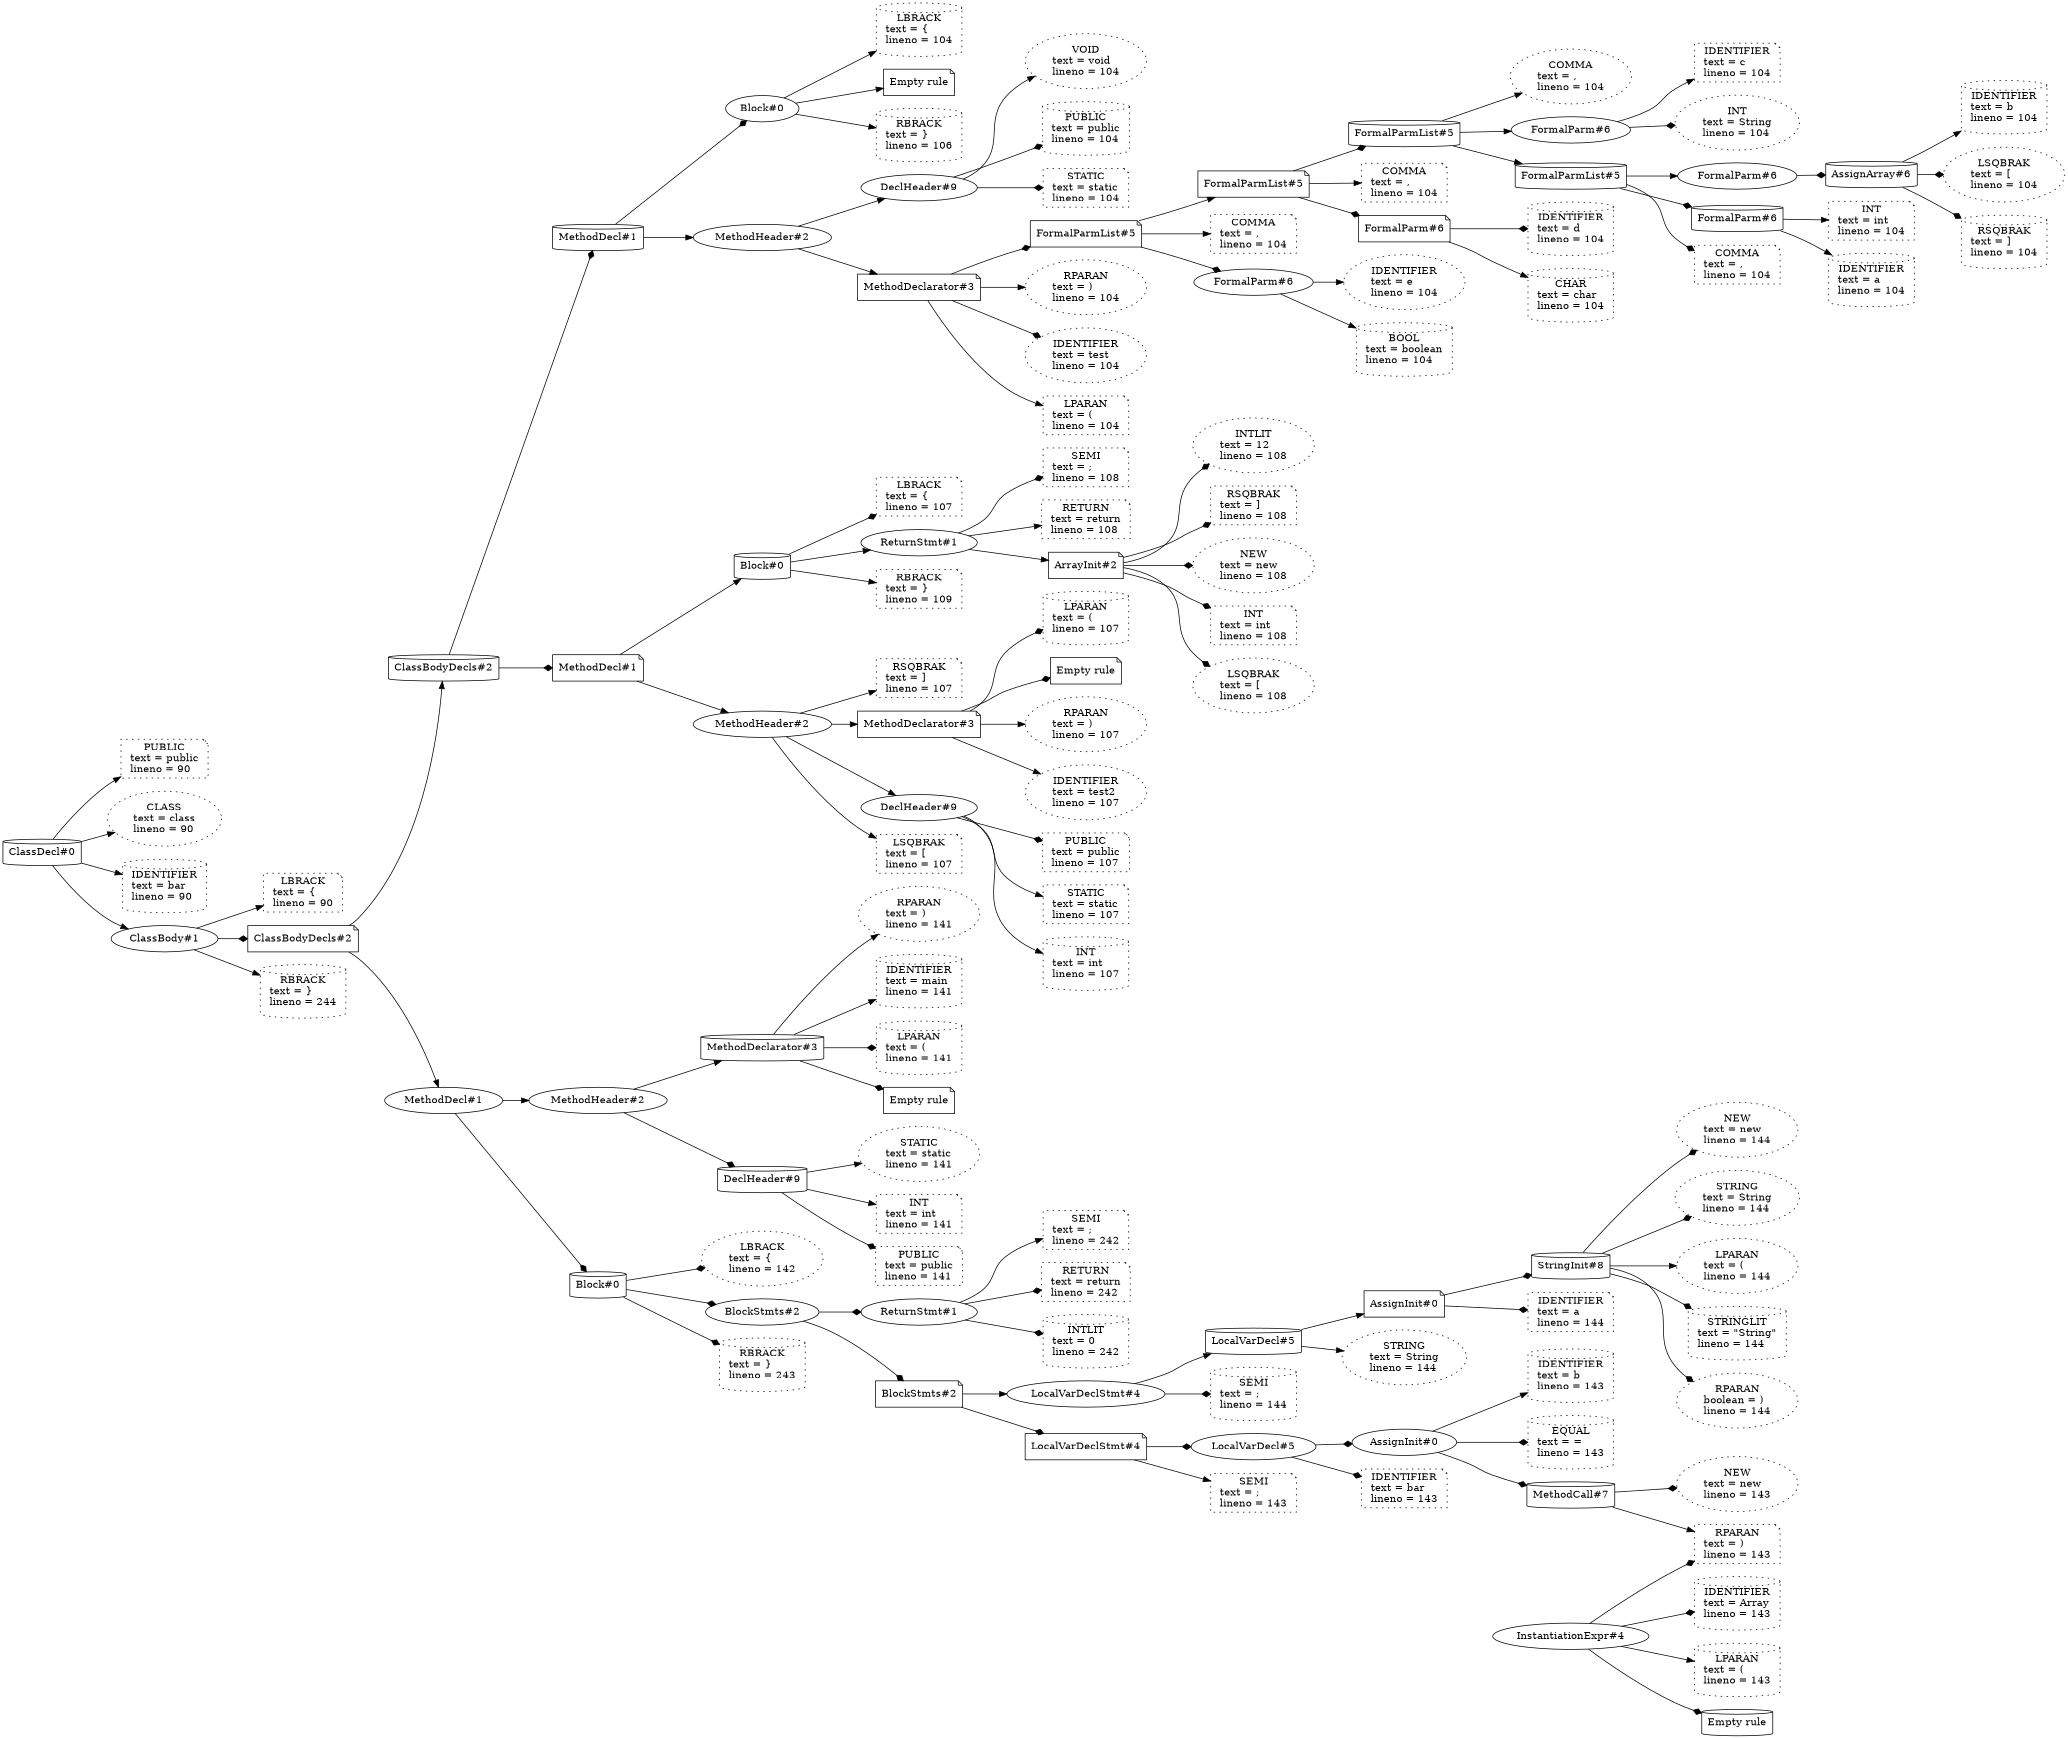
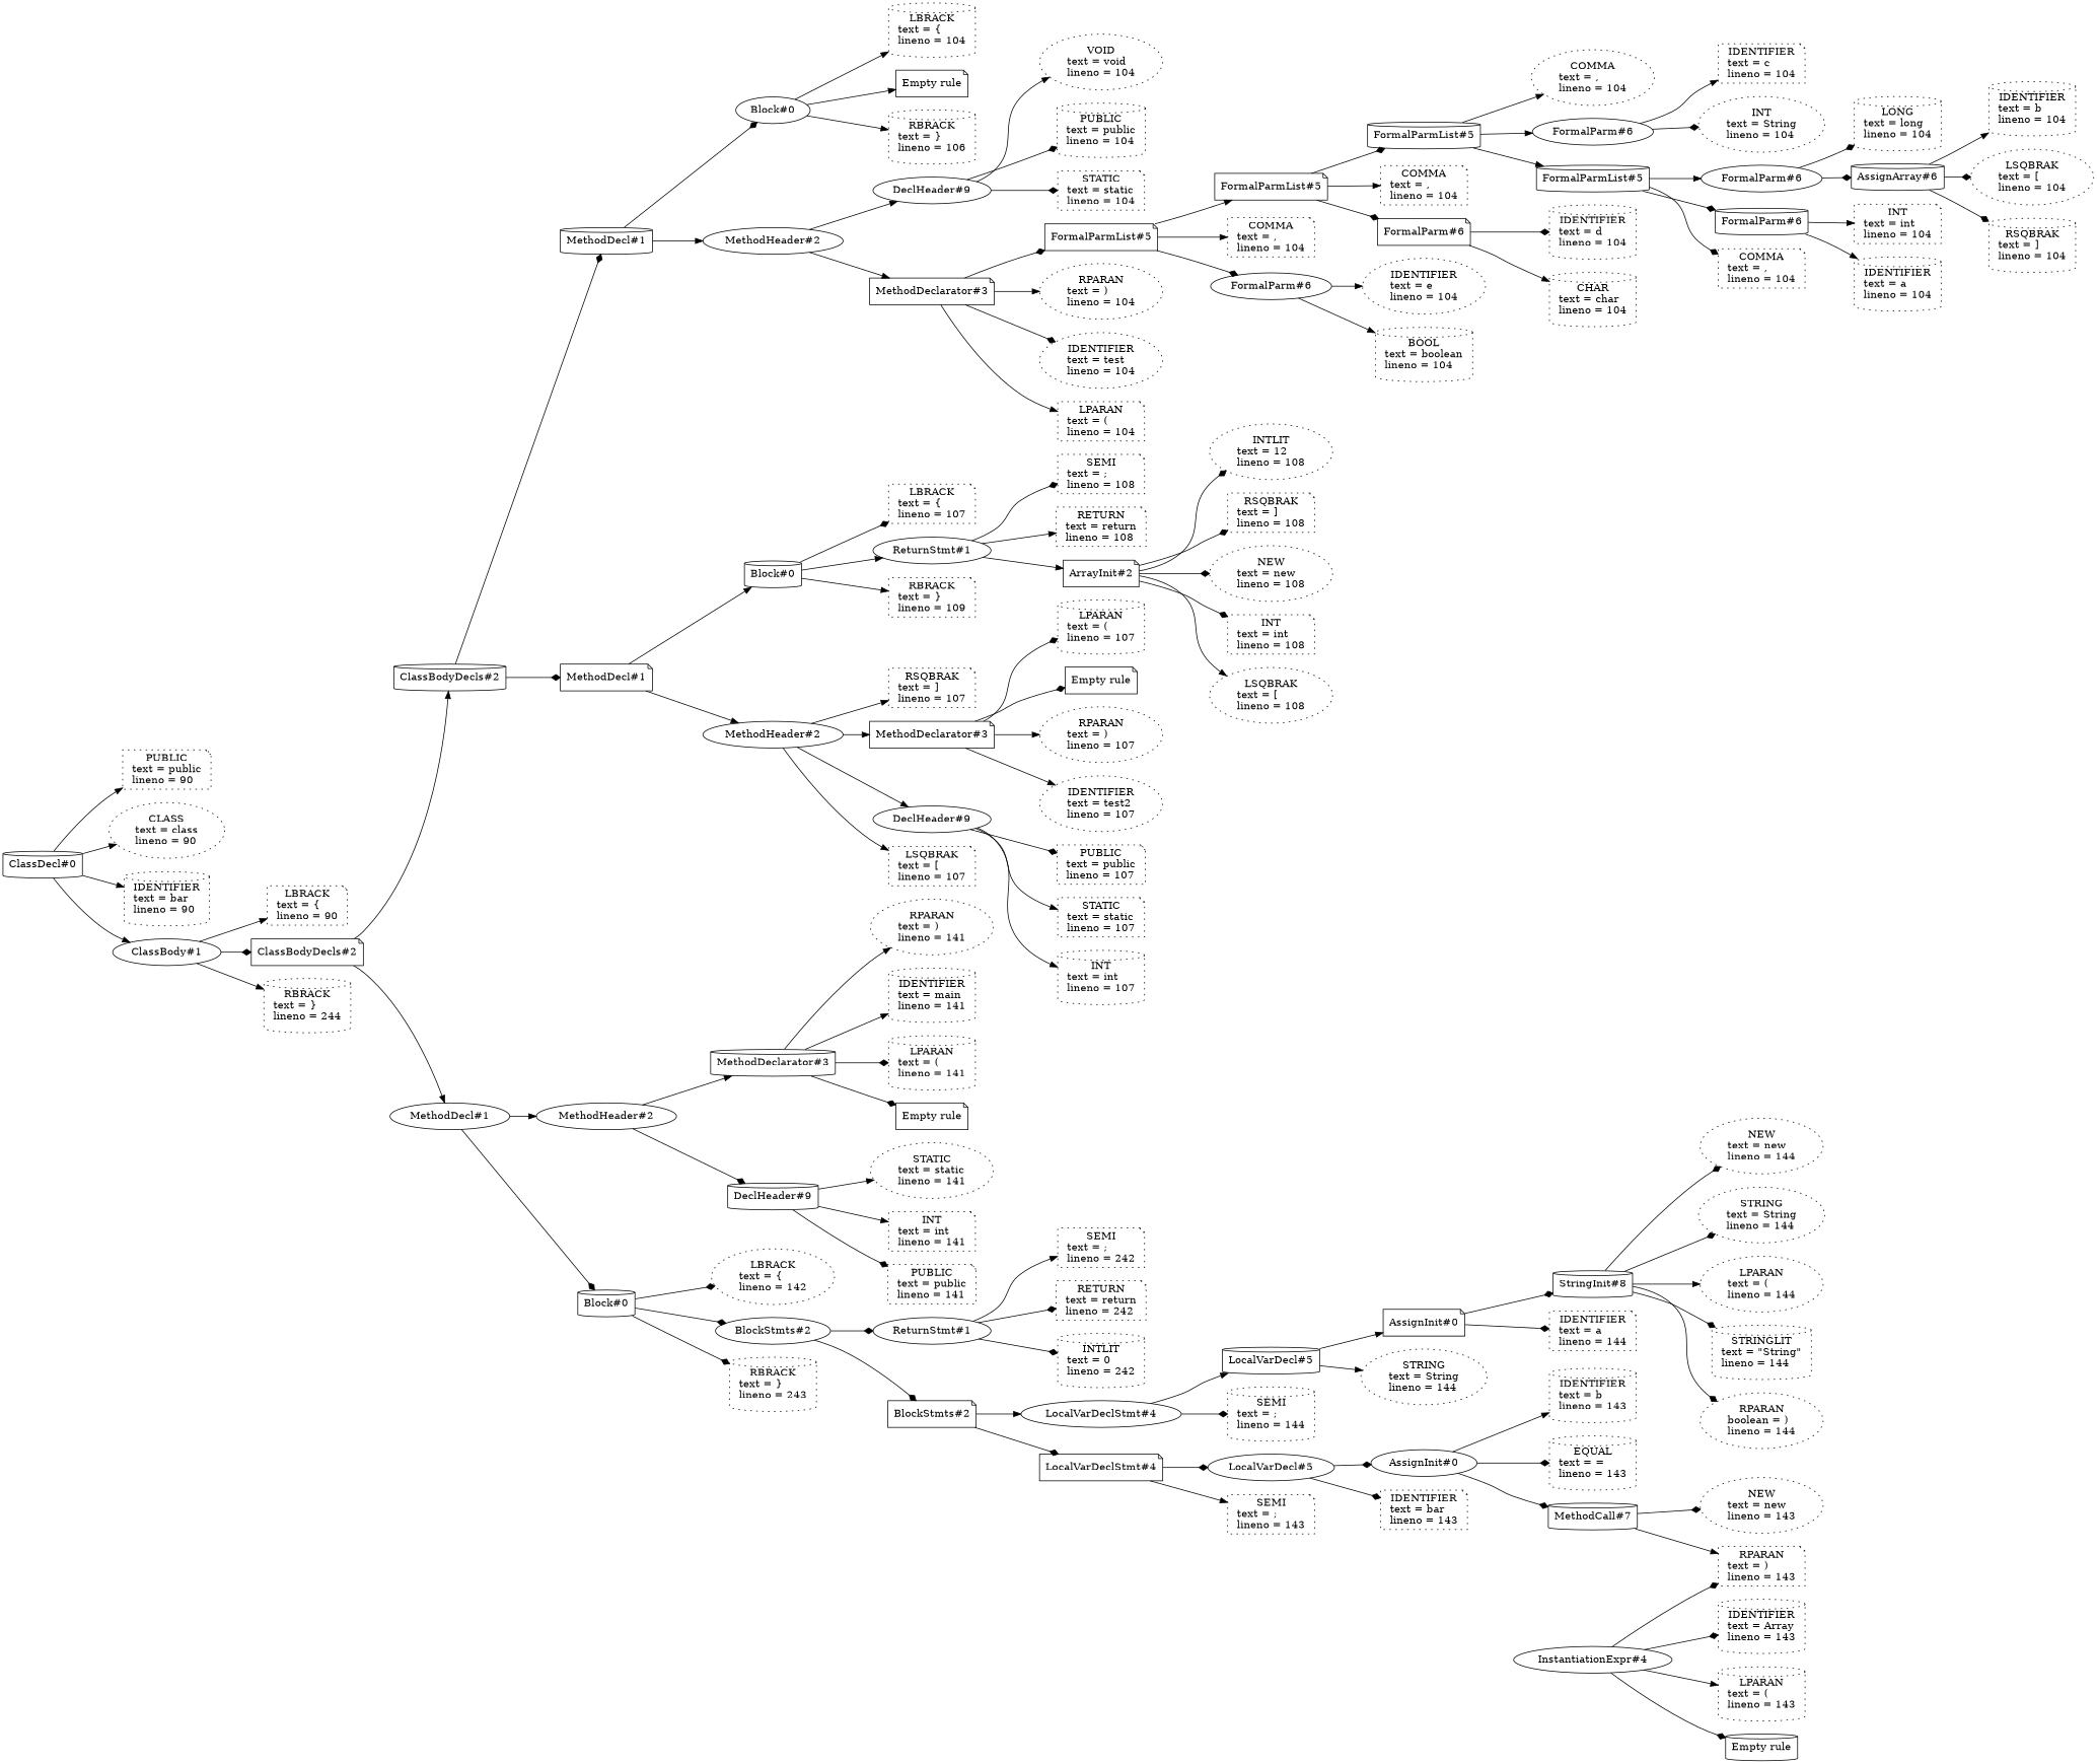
  digraph {
    rankdir=LR
    node [shape=note style=dotted]
    edge [arrowhead=normal]
    n1 [label="ClassDecl#0" shape=cylinder style=""]
    n2 [label=" PUBLIC \n text = public \l lineno = 90 \l"]
    n3 [label=" CLASS \n text = class \l lineno = 90 \l" shape=ellipse]
    n4 [label=" IDENTIFIER \n text = bar \l lineno = 90 \l" shape=cylinder]
    n5 [label="ClassBody#1" shape=ellipse style=""]
    n6 [label=" LBRACK \n text = { \l lineno = 90 \l"]
    n7 [label="ClassBodyDecls#2" style=""]
    n8 [label=" RBRACK \n text = } \l lineno = 244 \l" shape=cylinder]
    n9 [label="ClassBodyDecls#2" shape=cylinder style=""]
    n10 [label="MethodDecl#1" shape=ellipse style=""]
    n11 [label="MethodDecl#1" shape=cylinder style=""]
    n12 [label="MethodDecl#1" style=""]
    n13 [label="MethodHeader#2" shape=ellipse style=""]
    n14 [label="Block#0" shape=cylinder style=""]
    n15 [label="MethodHeader#2" shape=ellipse style=""]
    n16 [label="Block#0" shape=ellipse style=""]
    n17 [label="MethodHeader#2" shape=ellipse style=""]
    n18 [label="Block#0" shape=cylinder style=""]
    n19 [label="DeclHeader#9" shape=ellipse style=""]
    n20 [label="MethodDeclarator#3" style=""]
    n21 [label=" LBRACK \n text = { \l lineno = 104 \l" shape=cylinder]
    n22 [label="Empty rule" style=""]
    n23 [label=" RBRACK \n text = } \l lineno = 106 \l" shape=cylinder]
    n24 [label=" PUBLIC \n text = public \l lineno = 104 \l" shape=cylinder]
    n25 [label=" STATIC \n text = static \l lineno = 104 \l"]
    n26 [label=" VOID \n text = void \l lineno = 104 \l" shape=ellipse]
    n27 [label=" IDENTIFIER \n text = test \l lineno = 104 \l" shape=ellipse]
    n28 [label=" LPARAN \n text = ( \l lineno = 104 \l"]
    n29 [label="FormalParmList#5" style=""]
    n30 [label=" RPARAN \n text = ) \l lineno = 104 \l" shape=ellipse]
    n31 [label="FormalParmList#5" style=""]
    n32 [label=" COMMA \n text = , \l lineno = 104 \l"]
    n33 [label="FormalParm#6" shape=ellipse style=""]
    n34 [label="FormalParmList#5" shape=cylinder style=""]
    n35 [label=" COMMA \n text = , \l lineno = 104 \l"]
    n36 [label="FormalParm#6" style=""]
    n37 [label=" BOOL \n text = boolean \l lineno = 104 \l" shape=cylinder]
    n38 [label=" IDENTIFIER \n text = e \l lineno = 104 \l" shape=ellipse]
    n39 [label="FormalParmList#5" shape=cylinder style=""]
    n40 [label=" COMMA \n text = , \l lineno = 104 \l" shape=ellipse]
    n41 [label="FormalParm#6" shape=ellipse style=""]
    n42 [label=" CHAR \n text = char \l lineno = 104 \l" shape=cylinder]
    n43 [label=" IDENTIFIER \n text = d \l lineno = 104 \l" shape=cylinder]
    n44 [label="FormalParm#6" shape=cylinder style=""]
    n45 [label=" COMMA \n text = , \l lineno = 104 \l"]
    n46 [label="FormalParm#6" shape=ellipse style=""]
    n47 [label=" INT \n text = String \l lineno = 104 \l" shape=ellipse]
    n48 [label=" IDENTIFIER \n text = c \l lineno = 104 \l"]
    n49 [label=" INT \n text = int \l lineno = 104 \l"]
    n50 [label=" IDENTIFIER \n text = a \l lineno = 104 \l" shape=cylinder]
+   n51 [label=" LONG \n text = long \l lineno = 104 \l" shape=cylinder]
    n52 [label="AssignArray#6" shape=cylinder style=""]
    n53 [label=" IDENTIFIER \n text = b \l lineno = 104 \l" shape=cylinder]
    n54 [label=" LSQBRAK \n text = [ \l lineno = 104 \l" shape=ellipse]
    n55 [label=" RSQBRAK \n text = ] \l lineno = 104 \l" shape=cylinder]
    n56 [label="DeclHeader#9" shape=ellipse style=""]
    n57 [label=" LSQBRAK \n text = [ \l lineno = 107 \l"]
    n58 [label=" RSQBRAK \n text = ] \l lineno = 107 \l"]
    n59 [label="MethodDeclarator#3" style=""]
    n60 [label=" LBRACK \n text = { \l lineno = 107 \l"]
    n61 [label="ReturnStmt#1" shape=ellipse style=""]
    n62 [label=" RBRACK \n text = } \l lineno = 109 \l"]
    n63 [label=" PUBLIC \n text = public \l lineno = 107 \l"]
    n64 [label=" STATIC \n text = static \l lineno = 107 \l"]
    n65 [label=" INT \n text = int \l lineno = 107 \l" shape=cylinder]
    n66 [label=" IDENTIFIER \n text = test2 \l lineno = 107 \l" shape=ellipse]
    n67 [label=" LPARAN \n text = ( \l lineno = 107 \l" shape=cylinder]
    n68 [label="Empty rule" style=""]
    n69 [label=" RPARAN \n text = ) \l lineno = 107 \l" shape=ellipse]
    n70 [label=" RETURN \n text = return \l lineno = 108 \l"]
    n71 [label="ArrayInit#2" style=""]
    n72 [label=" SEMI \n text = ; \l lineno = 108 \l"]
    n73 [label=" NEW \n text = new \l lineno = 108 \l" shape=ellipse]
    n74 [label=" INT \n text = int \l lineno = 108 \l"]
    n75 [label=" LSQBRAK \n text = [ \l lineno = 108 \l" shape=ellipse]
    n76 [label=" INTLIT \n text = 12 \l lineno = 108 \l" shape=ellipse]
    n77 [label=" RSQBRAK \n text = ] \l lineno = 108 \l"]
    n78 [label="DeclHeader#9" shape=cylinder style=""]
    n79 [label="MethodDeclarator#3" shape=cylinder style=""]
    n80 [label=" LBRACK \n text = { \l lineno = 142 \l" shape=ellipse]
    n81 [label="BlockStmts#2" shape=ellipse style=""]
    n82 [label=" RBRACK \n text = } \l lineno = 243 \l" shape=cylinder]
    n83 [label=" PUBLIC \n text = public \l lineno = 141 \l"]
    n84 [label=" STATIC \n text = static \l lineno = 141 \l" shape=ellipse]
    n85 [label=" INT \n text = int \l lineno = 141 \l"]
    n86 [label=" IDENTIFIER \n text = main \l lineno = 141 \l" shape=cylinder]
    n87 [label=" LPARAN \n text = ( \l lineno = 141 \l" shape=cylinder]
    n88 [label="Empty rule" style=""]
    n89 [label=" RPARAN \n text = ) \l lineno = 141 \l" shape=ellipse]
    n90 [label="BlockStmts#2" style=""]
    n91 [label="ReturnStmt#1" shape=ellipse style=""]
    n92 [label="LocalVarDeclStmt#4" style=""]
    n93 [label="LocalVarDeclStmt#4" shape=ellipse style=""]
    n94 [label=" RETURN \n text = return \l lineno = 242 \l"]
    n95 [label=" INTLIT \n text = 0 \l lineno = 242 \l" shape=cylinder]
    n96 [label=" SEMI \n text = ; \l lineno = 242 \l"]
    n97 [label="LocalVarDecl#5" shape=ellipse style=""]
    n98 [label=" SEMI \n text = ; \l lineno = 143 \l"]
    n99 [label="LocalVarDecl#5" shape=cylinder style=""]
    n100 [label=" SEMI \n text = ; \l lineno = 144 \l" shape=cylinder]
    n101 [label=" IDENTIFIER \n text = bar \l lineno = 143 \l"]
    n102 [label="AssignInit#0" shape=ellipse style=""]
    n103 [label=" IDENTIFIER \n text = b \l lineno = 143 \l" shape=cylinder]
    n104 [label=" EQUAL \n text = = \l lineno = 143 \l" shape=cylinder]
    n105 [label="MethodCall#7" shape=cylinder style=""]
    n106 [label=" NEW \n text = new \l lineno = 143 \l" shape=ellipse]
    n107 [label=" RPARAN \n text = ) \l lineno = 143 \l"]
    n108 [label="InstantiationExpr#4" shape=ellipse style=""]
    n109 [label=" IDENTIFIER \n text = Array \l lineno = 143 \l" shape=cylinder]
    n110 [label=" LPARAN \n text = ( \l lineno = 143 \l" shape=cylinder]
    n111 [label="Empty rule" shape=cylinder style=""]
    n112 [label=" STRING \n text = String \l lineno = 144 \l" shape=ellipse]
    n113 [label="AssignInit#0" style=""]
    n114 [label=" IDENTIFIER \n text = a \l lineno = 144 \l"]
    n115 [label="StringInit#8" shape=cylinder style=""]
    n116 [label=" NEW \n text = new \l lineno = 144 \l" shape=ellipse]
    n117 [label=" STRING \n text = String \l lineno = 144 \l" shape=ellipse]
    n118 [label=" LPARAN \n text = ( \l lineno = 144 \l" shape=ellipse]
    n119 [label=" STRINGLIT \n text = \"String\" \l lineno = 144 \l" shape=cylinder]
    n120 [label=" RPARAN \n boolean = ) \l lineno = 144 \l" shape=ellipse]
    n1 -> n2
    n1 -> n3
    n1 -> n4
    n1 -> n5
    n5 -> n6
    n5 -> n7 [arrowhead=diamond]
    n5 -> n8
    n7 -> n9
    n7 -> n10
    n9 -> n11 [arrowhead=diamond]
    n9 -> n12 [arrowhead=diamond]
    n10 -> n13
    n10 -> n14 [arrowhead=diamond]
    n11 -> n15
    n11 -> n16 [arrowhead=diamond]
    n12 -> n17
    n12 -> n18
    n13 -> n78 [arrowhead=diamond]
    n13 -> n79
    n14 -> n80 [arrowhead=diamond]
    n14 -> n81 [arrowhead=diamond]
    n14 -> n82 [arrowhead=diamond]
    n15 -> n19
    n15 -> n20
    n16 -> n21
    n16 -> n22
    n16 -> n23
    n17 -> n56
    n17 -> n57
    n17 -> n58
    n17 -> n59
    n18 -> n60 [arrowhead=diamond]
    n18 -> n61
    n18 -> n62
    n19 -> n24 [arrowhead=diamond]
    n19 -> n25 [arrowhead=diamond]
    n19 -> n26
    n20 -> n27 [arrowhead=diamond]
    n20 -> n28
    n20 -> n29 [arrowhead=diamond]
    n20 -> n30
    n29 -> n31
    n29 -> n32
    n29 -> n33 [arrowhead=diamond]
    n31 -> n34 [arrowhead=diamond]
    n31 -> n35
    n31 -> n36 [arrowhead=diamond]
    n33 -> n37
    n33 -> n38
    n34 -> n39
    n34 -> n40
    n34 -> n41
    n36 -> n42
    n36 -> n43 [arrowhead=diamond]
    n39 -> n44 [arrowhead=diamond]
    n39 -> n45 [arrowhead=diamond]
    n39 -> n46
    n41 -> n47 [arrowhead=diamond]
    n41 -> n48
    n44 -> n49
    n44 -> n50
+   n46 -> n51 [arrowhead=diamond]
    n46 -> n52 [arrowhead=diamond]
    n52 -> n53
    n52 -> n54 [arrowhead=diamond]
    n52 -> n55 [arrowhead=diamond]
    n56 -> n63 [arrowhead=diamond]
    n56 -> n64
    n56 -> n65
    n59 -> n66
    n59 -> n67 [arrowhead=diamond]
    n59 -> n68 [arrowhead=diamond]
    n59 -> n69
    n61 -> n70
    n61 -> n71
    n61 -> n72 [arrowhead=diamond]
    n71 -> n73 [arrowhead=diamond]
    n71 -> n74 [arrowhead=diamond]
-   n71 -> n75 [arrowhead=diamond]
+   n71 -> n75
    n71 -> n76 [arrowhead=diamond]
    n71 -> n77 [arrowhead=diamond]
    n78 -> n83 [arrowhead=diamond]
    n78 -> n84
    n78 -> n85
    n79 -> n86
    n79 -> n87 [arrowhead=diamond]
    n79 -> n88 [arrowhead=diamond]
    n79 -> n89
    n81 -> n90 [arrowhead=diamond]
    n81 -> n91 [arrowhead=diamond]
    n90 -> n92 [arrowhead=diamond]
    n90 -> n93
    n91 -> n94 [arrowhead=diamond]
    n91 -> n95 [arrowhead=diamond]
    n91 -> n96
    n92 -> n97 [arrowhead=diamond]
    n92 -> n98
    n93 -> n99
    n93 -> n100 [arrowhead=diamond]
    n97 -> n101 [arrowhead=diamond]
    n97 -> n102 [arrowhead=diamond]
    n99 -> n112
    n99 -> n113
    n102 -> n103
    n102 -> n104 [arrowhead=diamond]
    n102 -> n105 [arrowhead=diamond]
    n105 -> n106 [arrowhead=diamond]
    n105 -> n107
    n108 -> n107 [arrowhead=diamond]
    n108 -> n109 [arrowhead=diamond]
    n108 -> n110
    n108 -> n111 [arrowhead=diamond]
    n113 -> n114 [arrowhead=diamond]
    n113 -> n115 [arrowhead=diamond]
    n115 -> n116 [arrowhead=diamond]
    n115 -> n117 [arrowhead=diamond]
    n115 -> n118
    n115 -> n119 [arrowhead=diamond]
    n115 -> n120 [arrowhead=diamond]
  }
